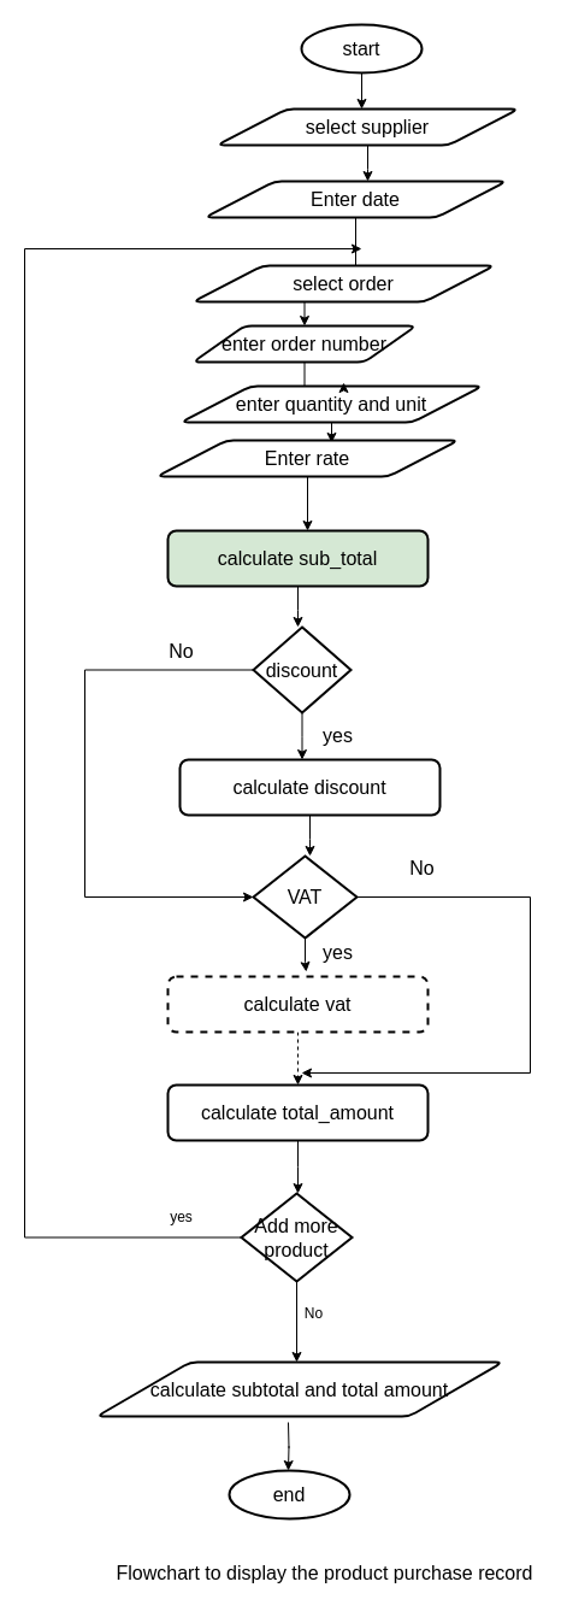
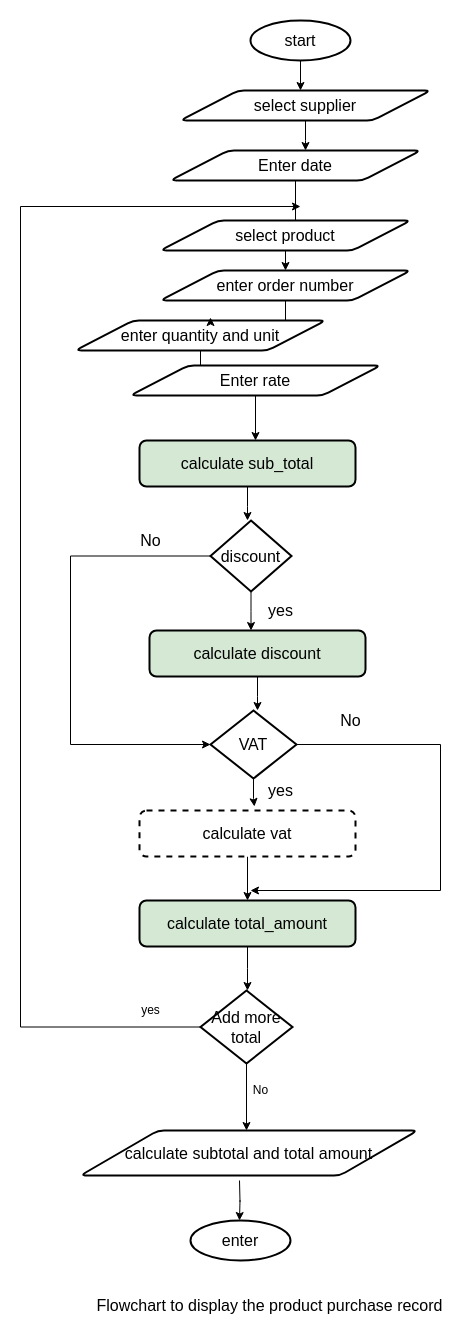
  <mxCell id="0" />
  <mxCell id="1" parent="0" />
  <mxCell id="2" style="edgeStyle=orthogonalEdgeStyle;rounded=0;orthogonalLoop=1;jettySize=auto;html=1;fontSize=16;" edge="1" parent="1"><mxGeometry relative="1" as="geometry"><mxPoint x="300" y="90" as="targetPoint" /><mxPoint x="300" y="60" as="sourcePoint" /></mxGeometry></mxCell>
  <mxCell id="3" value="&lt;font style=&quot;font-size: 16px&quot;&gt;start&lt;/font&gt;" style="strokeWidth=2;html=1;shape=mxgraph.flowchart.start_1;whiteSpace=wrap;" vertex="1" parent="1"><mxGeometry x="250" y="20" width="100" height="40" as="geometry" /></mxCell>
  <mxCell id="4" style="edgeStyle=orthogonalEdgeStyle;rounded=0;orthogonalLoop=1;jettySize=auto;html=1;fontSize=16;exitX=0.5;exitY=1;exitDx=0;exitDy=0;" edge="1" parent="1" source="40"><mxGeometry relative="1" as="geometry"><mxPoint x="295" y="230" as="targetPoint" /><mxPoint x="295" y="190" as="sourcePoint" /></mxGeometry></mxCell>
  <mxCell id="5" style="edgeStyle=orthogonalEdgeStyle;rounded=0;orthogonalLoop=1;jettySize=auto;html=1;" edge="1" parent="1" source="6"><mxGeometry relative="1" as="geometry"><mxPoint x="305" y="150" as="targetPoint" /></mxGeometry></mxCell>
  <mxCell id="6" value="select supplier" style="shape=parallelogram;html=1;strokeWidth=2;perimeter=parallelogramPerimeter;whiteSpace=wrap;rounded=1;arcSize=12;size=0.23;fontSize=16;" vertex="1" parent="1"><mxGeometry x="180" y="90" width="250" height="30" as="geometry" /></mxCell>
  <mxCell id="7" style="edgeStyle=orthogonalEdgeStyle;rounded=0;orthogonalLoop=1;jettySize=auto;html=1;exitX=0.5;exitY=1;exitDx=0;exitDy=0;entryX=0.5;entryY=0;entryDx=0;entryDy=0;" edge="1" parent="1" source="8" target="42"><mxGeometry relative="1" as="geometry" /></mxCell>
- <mxCell id="8" value="select order" style="shape=parallelogram;html=1;strokeWidth=2;perimeter=parallelogramPerimeter;whiteSpace=wrap;rounded=1;arcSize=12;size=0.23;fontSize=16;" vertex="1" parent="1"><mxGeometry x="160" y="220" width="250" height="30" as="geometry" /></mxCell>
+ <mxCell id="8" value="select product" style="shape=parallelogram;html=1;strokeWidth=2;perimeter=parallelogramPerimeter;whiteSpace=wrap;rounded=1;arcSize=12;size=0.23;fontSize=16;" vertex="1" parent="1"><mxGeometry x="160" y="220" width="250" height="30" as="geometry" /></mxCell>
  <mxCell id="9" style="edgeStyle=orthogonalEdgeStyle;rounded=0;orthogonalLoop=1;jettySize=auto;html=1;entryX=0.58;entryY=0.067;entryDx=0;entryDy=0;entryPerimeter=0;" edge="1" parent="1" source="10" target="12"><mxGeometry relative="1" as="geometry" /></mxCell>
- <mxCell id="10" value="enter quantity and unit" style="shape=parallelogram;html=1;strokeWidth=2;perimeter=parallelogramPerimeter;whiteSpace=wrap;rounded=1;arcSize=12;size=0.23;fontSize=16;" vertex="1" parent="1"><mxGeometry x="150" y="320" width="250" height="30" as="geometry" /></mxCell>
+ <mxCell id="10" value="enter quantity and unit" style="shape=parallelogram;html=1;strokeWidth=2;perimeter=parallelogramPerimeter;whiteSpace=wrap;rounded=1;arcSize=12;size=0.23;fontSize=16;" vertex="1" parent="1"><mxGeometry x="75" y="320" width="250" height="30" as="geometry" /></mxCell>
  <mxCell id="11" style="edgeStyle=orthogonalEdgeStyle;rounded=0;orthogonalLoop=1;jettySize=auto;html=1;fontSize=16;" edge="1" parent="1" source="12"><mxGeometry relative="1" as="geometry"><mxPoint x="255" y="440" as="targetPoint" /></mxGeometry></mxCell>
  <mxCell id="12" value="Enter rate" style="shape=parallelogram;html=1;strokeWidth=2;perimeter=parallelogramPerimeter;whiteSpace=wrap;rounded=1;arcSize=12;size=0.23;fontSize=16;" vertex="1" parent="1"><mxGeometry x="130" y="365" width="250" height="30" as="geometry" /></mxCell>
  <mxCell id="13" style="edgeStyle=orthogonalEdgeStyle;rounded=0;orthogonalLoop=1;jettySize=auto;html=1;fontSize=16;" edge="1" parent="1" source="14"><mxGeometry relative="1" as="geometry"><mxPoint x="247" y="520" as="targetPoint" /></mxGeometry></mxCell>
  <mxCell id="14" value="calculate sub_total" style="rounded=1;whiteSpace=wrap;html=1;absoluteArcSize=1;arcSize=14;strokeWidth=2;fontSize=16;fillColor=#d5e8d4;" vertex="1" parent="1"><mxGeometry x="139" y="440" width="216" height="46" as="geometry" /></mxCell>
  <mxCell id="15" style="edgeStyle=orthogonalEdgeStyle;rounded=0;orthogonalLoop=1;jettySize=auto;html=1;fontSize=16;" edge="1" parent="1" source="17"><mxGeometry relative="1" as="geometry"><mxPoint x="250.5" y="630" as="targetPoint" /></mxGeometry></mxCell>
  <mxCell id="16" style="edgeStyle=orthogonalEdgeStyle;rounded=0;orthogonalLoop=1;jettySize=auto;html=1;entryX=0;entryY=0.5;entryDx=0;entryDy=0;entryPerimeter=0;fontSize=16;exitX=0;exitY=0.5;exitDx=0;exitDy=0;exitPerimeter=0;" edge="1" parent="1" source="17" target="22"><mxGeometry relative="1" as="geometry"><Array as="points"><mxPoint x="70" y="556" /><mxPoint x="70" y="744" /></Array></mxGeometry></mxCell>
  <mxCell id="17" value="discount" style="strokeWidth=2;html=1;shape=mxgraph.flowchart.decision;whiteSpace=wrap;fontSize=16;" vertex="1" parent="1"><mxGeometry x="210" y="520" width="81" height="71" as="geometry" /></mxCell>
  <mxCell id="18" style="edgeStyle=orthogonalEdgeStyle;rounded=0;orthogonalLoop=1;jettySize=auto;html=1;fontSize=16;" edge="1" parent="1" source="19"><mxGeometry relative="1" as="geometry"><mxPoint x="257" y="710" as="targetPoint" /></mxGeometry></mxCell>
- <mxCell id="19" value="calculate discount" style="rounded=1;whiteSpace=wrap;html=1;absoluteArcSize=1;arcSize=14;strokeWidth=2;fontSize=16;" vertex="1" parent="1"><mxGeometry x="149" y="630" width="216" height="46" as="geometry" /></mxCell>
+ <mxCell id="19" value="calculate discount" style="rounded=1;whiteSpace=wrap;html=1;absoluteArcSize=1;arcSize=14;strokeWidth=2;fontSize=16;fillColor=#d5e8d4;" vertex="1" parent="1"><mxGeometry x="149" y="630" width="216" height="46" as="geometry" /></mxCell>
  <mxCell id="20" style="edgeStyle=orthogonalEdgeStyle;rounded=0;orthogonalLoop=1;jettySize=auto;html=1;entryX=0.532;entryY=-0.087;entryDx=0;entryDy=0;entryPerimeter=0;fontSize=16;" edge="1" parent="1" source="22" target="24"><mxGeometry relative="1" as="geometry" /></mxCell>
  <mxCell id="21" style="edgeStyle=orthogonalEdgeStyle;rounded=0;orthogonalLoop=1;jettySize=auto;html=1;" edge="1" parent="1" source="22"><mxGeometry relative="1" as="geometry"><mxPoint x="250" y="890" as="targetPoint" /><Array as="points"><mxPoint x="440" y="744" /><mxPoint x="440" y="890" /></Array></mxGeometry></mxCell>
  <mxCell id="22" value="VAT" style="strokeWidth=2;html=1;shape=mxgraph.flowchart.decision;whiteSpace=wrap;fontSize=16;" vertex="1" parent="1"><mxGeometry x="210" y="710" width="86" height="68" as="geometry" /></mxCell>
- <mxCell id="23" style="edgeStyle=orthogonalEdgeStyle;rounded=0;orthogonalLoop=1;jettySize=auto;html=1;entryX=0.5;entryY=0;entryDx=0;entryDy=0;fontSize=16;dashed=1;" edge="1" parent="1" source="24" target="26"><mxGeometry relative="1" as="geometry" /></mxCell>
+ <mxCell id="23" style="edgeStyle=orthogonalEdgeStyle;rounded=0;orthogonalLoop=1;jettySize=auto;html=1;entryX=0.5;entryY=0;entryDx=0;entryDy=0;fontSize=16;" edge="1" parent="1" source="24" target="26"><mxGeometry relative="1" as="geometry" /></mxCell>
  <mxCell id="24" value="calculate vat" style="rounded=1;whiteSpace=wrap;html=1;absoluteArcSize=1;arcSize=14;strokeWidth=2;fontSize=16;dashed=1;" vertex="1" parent="1"><mxGeometry x="139" y="810" width="216" height="46" as="geometry" /></mxCell>
  <mxCell id="25" style="edgeStyle=orthogonalEdgeStyle;rounded=0;orthogonalLoop=1;jettySize=auto;html=1;fontSize=16;" edge="1" parent="1" source="26"><mxGeometry relative="1" as="geometry"><mxPoint x="247" y="990" as="targetPoint" /></mxGeometry></mxCell>
- <mxCell id="26" value="calculate total_amount" style="rounded=1;whiteSpace=wrap;html=1;absoluteArcSize=1;arcSize=14;strokeWidth=2;fontSize=16;" vertex="1" parent="1"><mxGeometry x="139" y="900" width="216" height="46" as="geometry" /></mxCell>
+ <mxCell id="26" value="calculate total_amount" style="rounded=1;whiteSpace=wrap;html=1;absoluteArcSize=1;arcSize=14;strokeWidth=2;fontSize=16;fillColor=#d5e8d4;" vertex="1" parent="1"><mxGeometry x="139" y="900" width="216" height="46" as="geometry" /></mxCell>
  <mxCell id="27" style="edgeStyle=orthogonalEdgeStyle;rounded=0;orthogonalLoop=1;jettySize=auto;html=1;fontSize=16;" edge="1" parent="1"><mxGeometry relative="1" as="geometry"><mxPoint x="239" y="1220" as="targetPoint" /><mxPoint x="239" y="1180" as="sourcePoint" /></mxGeometry></mxCell>
  <mxCell id="28" value="calculate subtotal and total amount&lt;br&gt;" style="shape=parallelogram;html=1;strokeWidth=2;perimeter=parallelogramPerimeter;whiteSpace=wrap;rounded=1;arcSize=12;size=0.23;fontSize=16;" vertex="1" parent="1"><mxGeometry x="80" y="1130" width="337" height="45" as="geometry" /></mxCell>
- <mxCell id="29" value="&lt;font style=&quot;font-size: 16px&quot;&gt;end&lt;/font&gt;" style="strokeWidth=2;html=1;shape=mxgraph.flowchart.start_1;whiteSpace=wrap;" vertex="1" parent="1"><mxGeometry x="190" y="1220" width="100" height="40" as="geometry" /></mxCell>
+ <mxCell id="29" value="&lt;font style=&quot;font-size: 16px&quot;&gt;enter&lt;/font&gt;" style="strokeWidth=2;html=1;shape=mxgraph.flowchart.start_1;whiteSpace=wrap;" vertex="1" parent="1"><mxGeometry x="190" y="1220" width="100" height="40" as="geometry" /></mxCell>
  <mxCell id="30" value="yes" style="text;html=1;align=center;verticalAlign=middle;resizable=0;points=[];autosize=1;strokeColor=none;fillColor=none;fontSize=16;" vertex="1" parent="1"><mxGeometry x="260" y="780" width="40" height="20" as="geometry" /></mxCell>
  <mxCell id="31" value="yes" style="text;html=1;align=center;verticalAlign=middle;resizable=0;points=[];autosize=1;strokeColor=none;fillColor=none;fontSize=16;" vertex="1" parent="1"><mxGeometry x="260" y="600" width="40" height="20" as="geometry" /></mxCell>
  <mxCell id="32" value="No" style="text;html=1;align=center;verticalAlign=middle;resizable=0;points=[];autosize=1;strokeColor=none;fillColor=none;fontSize=16;" vertex="1" parent="1"><mxGeometry x="130" y="530" width="40" height="20" as="geometry" /></mxCell>
  <mxCell id="33" value="No" style="text;html=1;align=center;verticalAlign=middle;resizable=0;points=[];autosize=1;strokeColor=none;fillColor=none;fontSize=16;" vertex="1" parent="1"><mxGeometry x="330" y="710" width="40" height="20" as="geometry" /></mxCell>
  <mxCell id="34" value="Flowchart to display the product purchase record" style="text;html=1;align=center;verticalAlign=middle;resizable=0;points=[];autosize=1;strokeColor=none;fillColor=none;fontSize=16;" vertex="1" parent="1"><mxGeometry x="89" y="1295" width="360" height="20" as="geometry" /></mxCell>
  <mxCell id="35" style="edgeStyle=orthogonalEdgeStyle;rounded=0;orthogonalLoop=1;jettySize=auto;html=1;" edge="1" parent="1" source="37"><mxGeometry relative="1" as="geometry"><mxPoint x="300" y="206" as="targetPoint" /><Array as="points"><mxPoint x="20" y="1027" /><mxPoint x="20" y="206" /></Array></mxGeometry></mxCell>
  <mxCell id="36" style="edgeStyle=orthogonalEdgeStyle;rounded=0;orthogonalLoop=1;jettySize=auto;html=1;" edge="1" parent="1" source="37"><mxGeometry relative="1" as="geometry"><mxPoint x="246" y="1130" as="targetPoint" /></mxGeometry></mxCell>
- <mxCell id="37" value="Add more product" style="strokeWidth=2;html=1;shape=mxgraph.flowchart.decision;whiteSpace=wrap;fontSize=16;" vertex="1" parent="1"><mxGeometry x="200" y="990" width="92" height="73" as="geometry" /></mxCell>
+ <mxCell id="37" value="Add more total" style="strokeWidth=2;html=1;shape=mxgraph.flowchart.decision;whiteSpace=wrap;fontSize=16;" vertex="1" parent="1"><mxGeometry x="200" y="990" width="92" height="73" as="geometry" /></mxCell>
  <mxCell id="38" value="yes" style="text;html=1;align=center;verticalAlign=middle;resizable=0;points=[];autosize=1;strokeColor=none;fillColor=none;" vertex="1" parent="1"><mxGeometry x="135" y="1000" width="30" height="20" as="geometry" /></mxCell>
  <mxCell id="39" value="No" style="text;html=1;align=center;verticalAlign=middle;resizable=0;points=[];autosize=1;strokeColor=none;fillColor=none;" vertex="1" parent="1"><mxGeometry x="245" y="1080" width="30" height="20" as="geometry" /></mxCell>
  <mxCell id="40" value="Enter date" style="shape=parallelogram;html=1;strokeWidth=2;perimeter=parallelogramPerimeter;whiteSpace=wrap;rounded=1;arcSize=12;size=0.23;fontSize=16;" vertex="1" parent="1"><mxGeometry x="170" y="150" width="250" height="30" as="geometry" /></mxCell>
  <mxCell id="41" style="edgeStyle=orthogonalEdgeStyle;rounded=0;orthogonalLoop=1;jettySize=auto;html=1;entryX=0.54;entryY=-0.1;entryDx=0;entryDy=0;entryPerimeter=0;" edge="1" parent="1" source="42" target="10"><mxGeometry relative="1" as="geometry" /></mxCell>
- <mxCell id="42" value="enter order number" style="shape=parallelogram;html=1;strokeWidth=2;perimeter=parallelogramPerimeter;whiteSpace=wrap;rounded=1;arcSize=12;size=0.23;fontSize=16;" vertex="1" parent="1"><mxGeometry x="160" y="270" width="185" height="30" as="geometry" /></mxCell>
+ <mxCell id="42" value="enter order number" style="shape=parallelogram;html=1;strokeWidth=2;perimeter=parallelogramPerimeter;whiteSpace=wrap;rounded=1;arcSize=12;size=0.23;fontSize=16;" vertex="1" parent="1"><mxGeometry x="160" y="270" width="250" height="30" as="geometry" /></mxCell>
